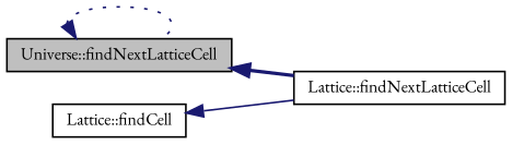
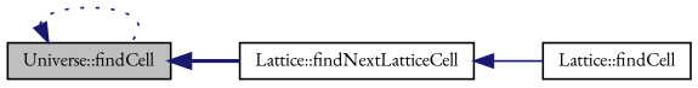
  digraph {
    fontname="EB Garamond"
    rankdir=LR
    node [color=black fillcolor=white fontname="EB Garamond" fontsize=10 shape=record style=filled]
    edge [color=midnightblue dir=back fontname="EB Garamond" fontsize=10 labelfontname=Helvetica labelfontsize=10]
-   n1 [fillcolor=grey75 fontcolor=black height=0.2 label="Universe::findNextLatticeCell" width=0.4]
+   n1 [fillcolor=grey75 fontcolor=black height=0.2 label="Universe::findCell" width=0.4]
    n2 [height=0.2 label="Lattice::findNextLatticeCell" width=0.4]
    n3 [height=0.2 label="Lattice::findCell" width=0.4]
    n1 -> n1 [style=dotted]
    n1 -> n2 [style=bold]
-   n3 -> n2 [style=solid]
+   n2 -> n3 [style=solid]
  }
